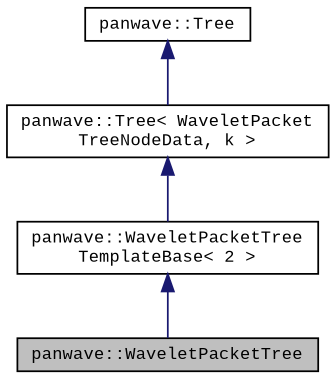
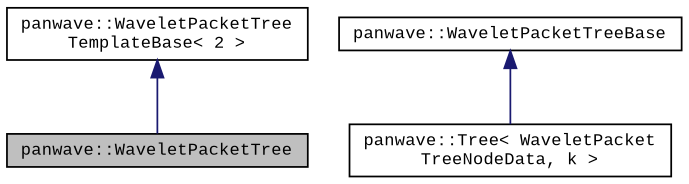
  digraph {
    fontname="Liberation Mono"
    node [color=black fillcolor=white fontname="Liberation Mono" fontsize=10 shape=record style=filled]
    edge [color=midnightblue dir=back fontname="Liberation Mono" fontsize=10 labelfontname=Helvetica labelfontsize=10 style=solid]
    n1 [fillcolor=grey75 fontcolor=black height=0.2 label="panwave::WaveletPacketTree" width=0.4]
    n2 [height=0.2 label="panwave::WaveletPacketTree\lTemplateBase\< 2 \>" width=0.4]
    n3 [height=0.2 label="panwave::Tree\< WaveletPacket\lTreeNodeData, k \>" width=0.4]
-   n4 [height=0.2 label="panwave::Tree" width=0.4]
+   n4 [height=0.2 label="panwave::WaveletPacketTreeBase" width=0.4]
    n2 -> n1
-   n3 -> n2
    n4 -> n3
  }
